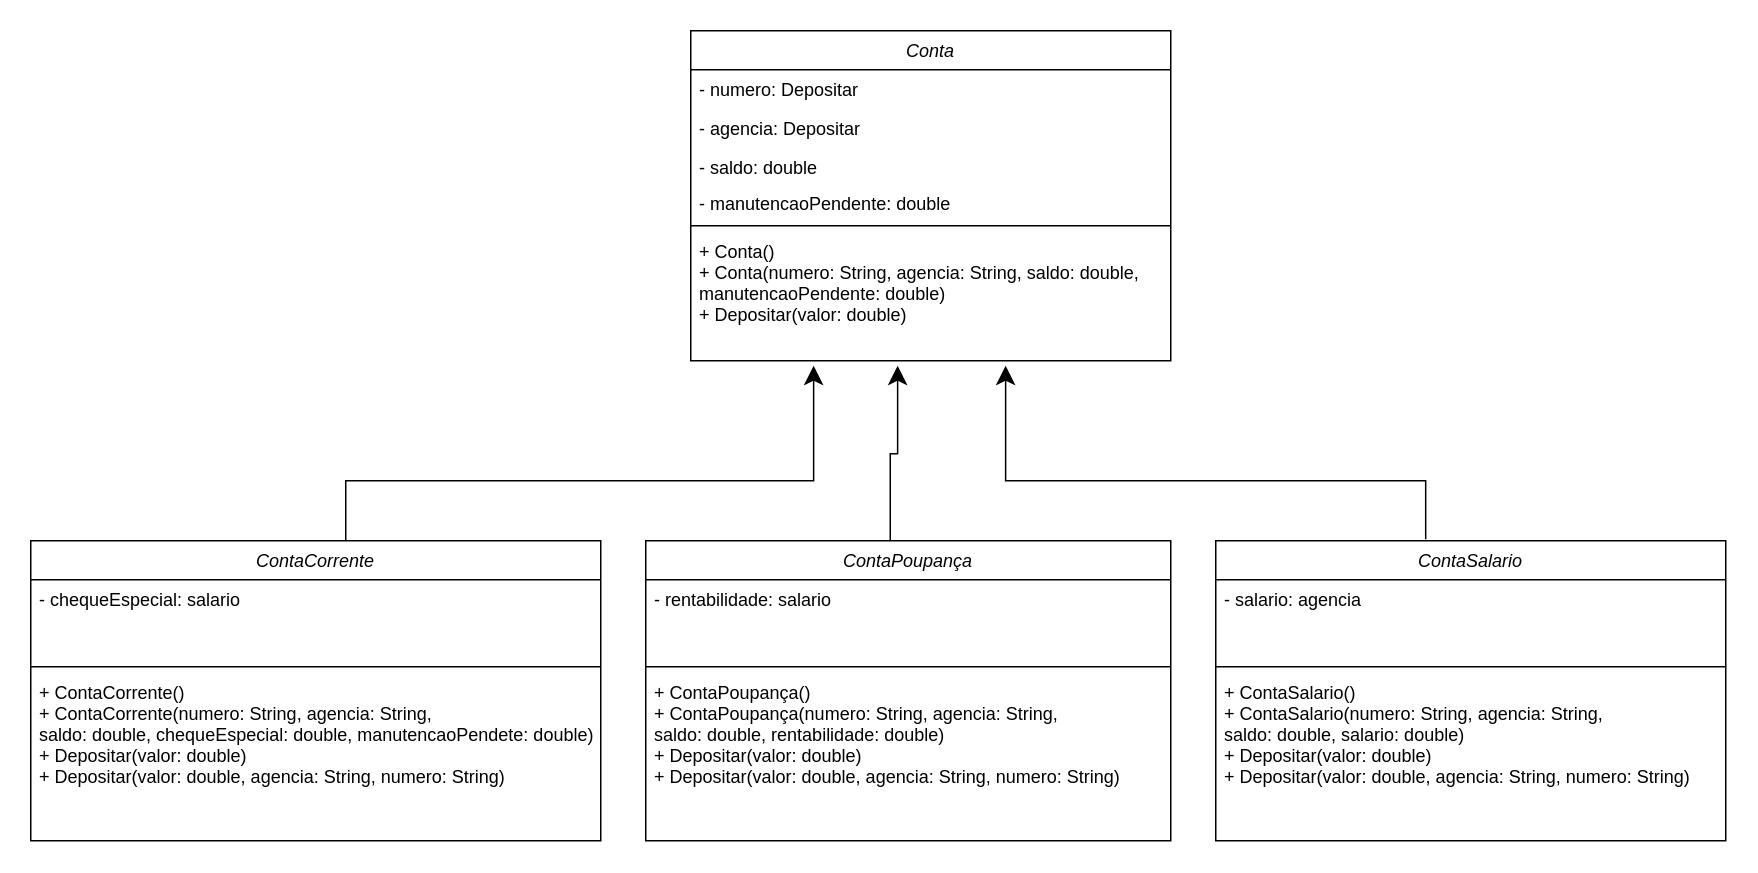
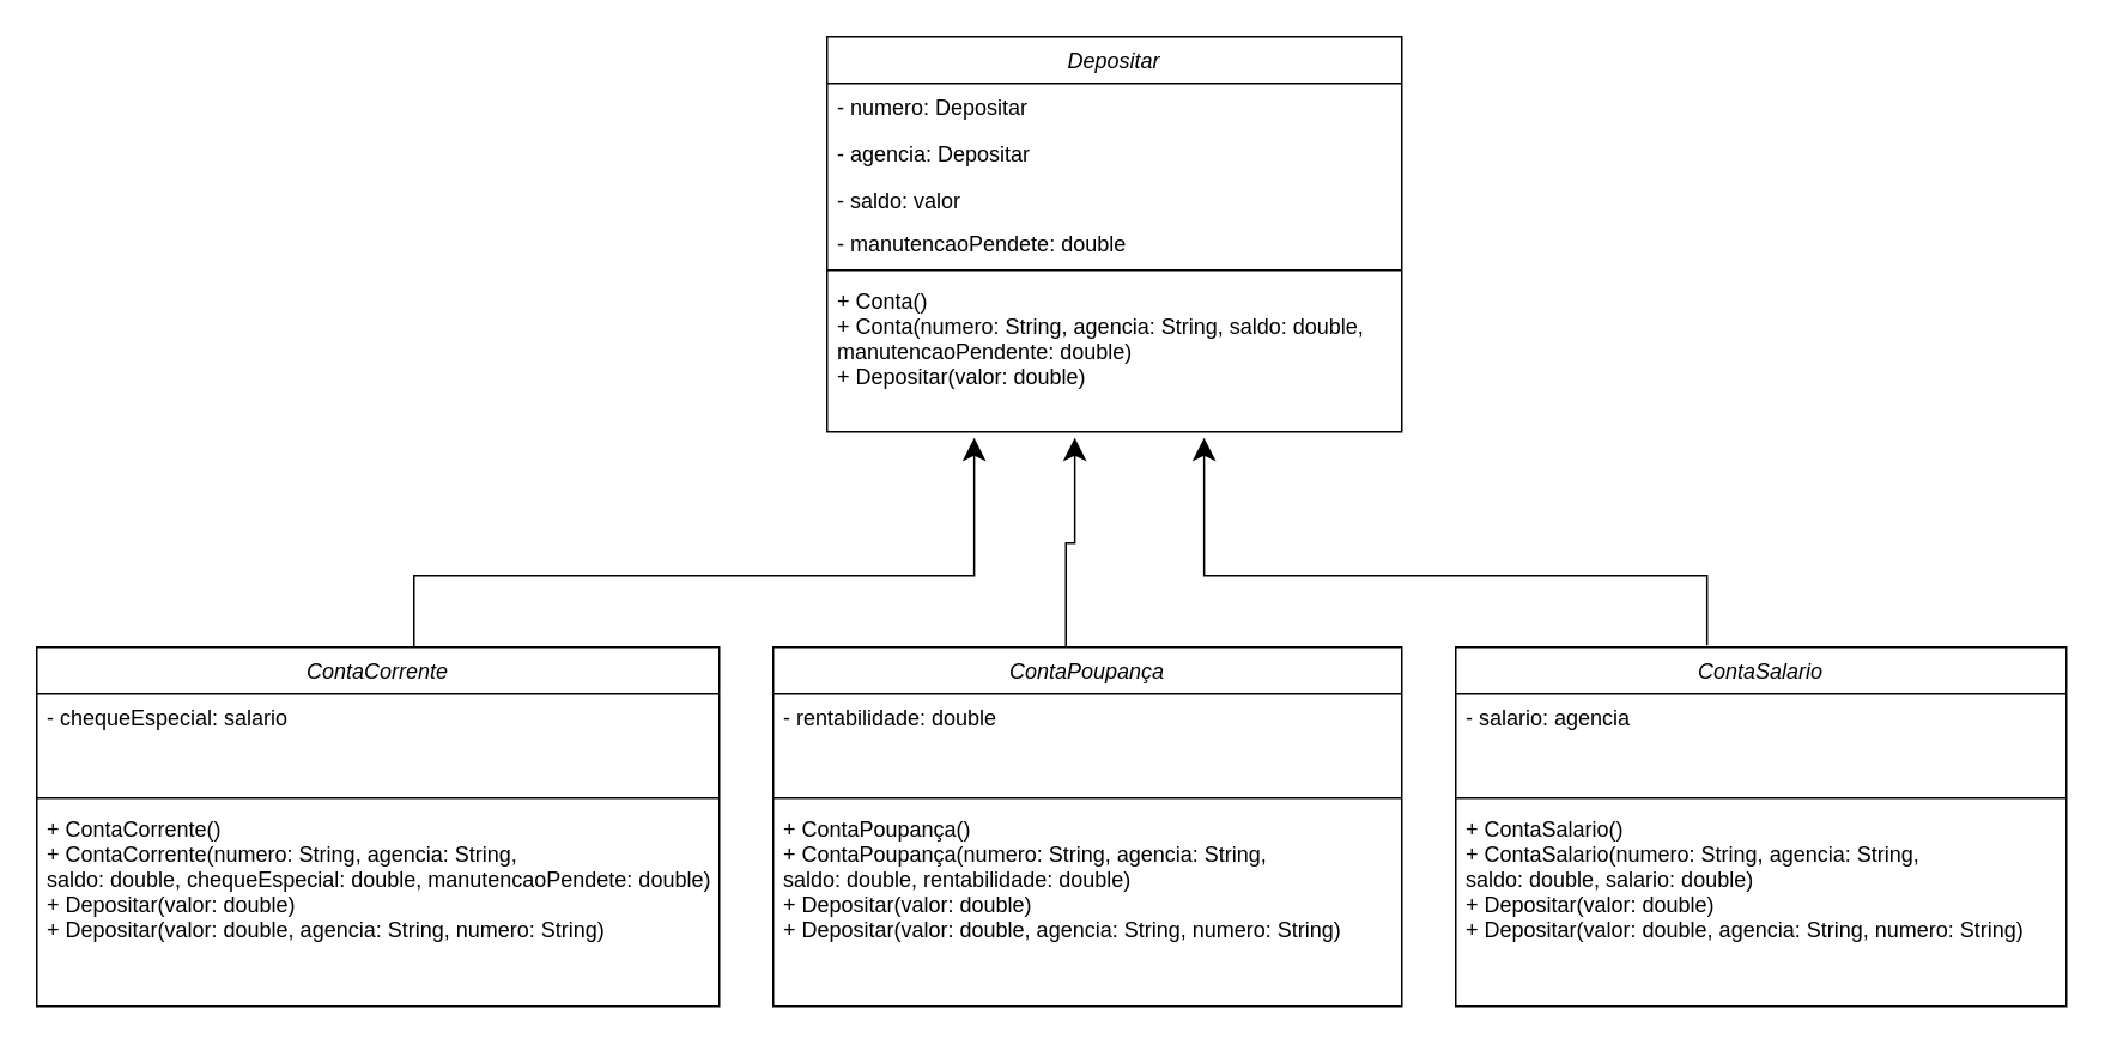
  <mxCell id="0" />
  <mxCell id="1" parent="0" />
- <mxCell id="2" value="Conta" style="swimlane;fontStyle=2;align=center;verticalAlign=top;childLayout=stackLayout;horizontal=1;startSize=26;horizontalStack=0;resizeParent=1;resizeLast=0;collapsible=1;marginBottom=0;rounded=0;shadow=0;strokeWidth=1;" parent="1" vertex="1"><mxGeometry x="460" y="20" width="320" height="220" as="geometry"><mxRectangle x="230" y="140" width="160" height="26" as="alternateBounds" /></mxGeometry></mxCell>
+ <mxCell id="2" value="Depositar" style="swimlane;fontStyle=2;align=center;verticalAlign=top;childLayout=stackLayout;horizontal=1;startSize=26;horizontalStack=0;resizeParent=1;resizeLast=0;collapsible=1;marginBottom=0;rounded=0;shadow=0;strokeWidth=1;" parent="1" vertex="1"><mxGeometry x="460" y="20" width="320" height="220" as="geometry"><mxRectangle x="230" y="140" width="160" height="26" as="alternateBounds" /></mxGeometry></mxCell>
  <mxCell id="3" value="- numero: Depositar" style="text;align=left;verticalAlign=top;spacingLeft=4;spacingRight=4;overflow=hidden;rotatable=0;points=[[0,0.5],[1,0.5]];portConstraint=eastwest;" parent="2" vertex="1"><mxGeometry y="26" width="320" height="26" as="geometry" /></mxCell>
  <mxCell id="4" value="- agencia: Depositar" style="text;align=left;verticalAlign=top;spacingLeft=4;spacingRight=4;overflow=hidden;rotatable=0;points=[[0,0.5],[1,0.5]];portConstraint=eastwest;rounded=0;shadow=0;html=0;" parent="2" vertex="1"><mxGeometry y="52" width="320" height="26" as="geometry" /></mxCell>
- <mxCell id="5" value="- saldo: double" style="text;align=left;verticalAlign=top;spacingLeft=4;spacingRight=4;overflow=hidden;rotatable=0;points=[[0,0.5],[1,0.5]];portConstraint=eastwest;rounded=0;shadow=0;html=0;" parent="2" vertex="1"><mxGeometry y="78" width="320" height="24" as="geometry" /></mxCell>
- <mxCell id="6" value="- manutencaoPendente: double" style="text;align=left;verticalAlign=top;spacingLeft=4;spacingRight=4;overflow=hidden;rotatable=0;points=[[0,0.5],[1,0.5]];portConstraint=eastwest;rounded=0;shadow=0;html=0;" parent="2" vertex="1"><mxGeometry y="102" width="320" height="24" as="geometry" /></mxCell>
+ <mxCell id="5" value="- saldo: valor" style="text;align=left;verticalAlign=top;spacingLeft=4;spacingRight=4;overflow=hidden;rotatable=0;points=[[0,0.5],[1,0.5]];portConstraint=eastwest;rounded=0;shadow=0;html=0;" parent="2" vertex="1"><mxGeometry y="78" width="320" height="24" as="geometry" /></mxCell>
+ <mxCell id="6" value="- manutencaoPendete: double" style="text;align=left;verticalAlign=top;spacingLeft=4;spacingRight=4;overflow=hidden;rotatable=0;points=[[0,0.5],[1,0.5]];portConstraint=eastwest;rounded=0;shadow=0;html=0;" parent="2" vertex="1"><mxGeometry y="102" width="320" height="24" as="geometry" /></mxCell>
  <mxCell id="7" value="" style="line;html=1;strokeWidth=1;align=left;verticalAlign=middle;spacingTop=-1;spacingLeft=3;spacingRight=3;rotatable=0;labelPosition=right;points=[];portConstraint=eastwest;" parent="2" vertex="1"><mxGeometry y="126" width="320" height="8" as="geometry" /></mxCell>
  <mxCell id="8" value="+ Conta()&#10;+ Conta(numero: String, agencia: String, saldo: double,&#10;manutencaoPendente: double)&#10;+ Depositar(valor: double)" style="text;align=left;verticalAlign=top;spacingLeft=4;spacingRight=4;overflow=hidden;rotatable=0;points=[[0,0.5],[1,0.5]];portConstraint=eastwest;" parent="2" vertex="1"><mxGeometry y="134" width="320" height="86" as="geometry" /></mxCell>
  <mxCell id="9" value="" style="endArrow=classic;endSize=10;endFill=1;shadow=0;strokeWidth=1;rounded=0;edgeStyle=elbowEdgeStyle;elbow=vertical;entryX=0.256;entryY=1.038;entryDx=0;entryDy=0;entryPerimeter=0;" parent="1" target="8" edge="1"><mxGeometry width="160" relative="1" as="geometry"><mxPoint x="230" y="360" as="sourcePoint" /><mxPoint x="390" y="203" as="targetPoint" /><Array as="points"><mxPoint x="390" y="320" /><mxPoint x="400" y="300" /></Array></mxGeometry></mxCell>
  <mxCell id="10" value="" style="endArrow=classic;endSize=10;endFill=1;shadow=0;strokeWidth=1;rounded=0;edgeStyle=elbowEdgeStyle;elbow=vertical;entryX=0.656;entryY=1.038;entryDx=0;entryDy=0;entryPerimeter=0;exitX=0.581;exitY=-0.007;exitDx=0;exitDy=0;exitPerimeter=0;" parent="1" target="8" edge="1"><mxGeometry width="160" relative="1" as="geometry"><mxPoint x="949.96" y="359.034" as="sourcePoint" /><mxPoint x="604" y="270" as="targetPoint" /><Array as="points"><mxPoint x="800" y="320" /><mxPoint x="620" y="300" /><mxPoint x="610" y="300" /><mxPoint x="610" y="300" /><mxPoint x="870" y="300" /></Array></mxGeometry></mxCell>
  <mxCell id="11" value="" style="endArrow=classic;endSize=10;endFill=1;shadow=0;strokeWidth=1;rounded=0;edgeStyle=elbowEdgeStyle;elbow=vertical;entryX=0.431;entryY=1.038;entryDx=0;entryDy=0;entryPerimeter=0;" parent="1" target="8" edge="1"><mxGeometry width="160" relative="1" as="geometry"><mxPoint x="593" y="360" as="sourcePoint" /><mxPoint x="580" y="269.998" as="targetPoint" /><Array as="points" /></mxGeometry></mxCell>
  <mxCell id="12" value="ContaCorrente" style="swimlane;fontStyle=2;align=center;verticalAlign=top;childLayout=stackLayout;horizontal=1;startSize=26;horizontalStack=0;resizeParent=1;resizeLast=0;collapsible=1;marginBottom=0;rounded=0;shadow=0;strokeWidth=1;" parent="1" vertex="1"><mxGeometry x="20" y="360" width="380" height="200" as="geometry"><mxRectangle x="230" y="140" width="160" height="26" as="alternateBounds" /></mxGeometry></mxCell>
  <mxCell id="13" value="- chequeEspecial: salario" style="text;align=left;verticalAlign=top;spacingLeft=4;spacingRight=4;overflow=hidden;rotatable=0;points=[[0,0.5],[1,0.5]];portConstraint=eastwest;" parent="12" vertex="1"><mxGeometry y="26" width="380" height="54" as="geometry" /></mxCell>
  <mxCell id="14" value="" style="line;html=1;strokeWidth=1;align=left;verticalAlign=middle;spacingTop=-1;spacingLeft=3;spacingRight=3;rotatable=0;labelPosition=right;points=[];portConstraint=eastwest;" parent="12" vertex="1"><mxGeometry y="80" width="380" height="8" as="geometry" /></mxCell>
  <mxCell id="15" value="+ ContaCorrente()&#10;+ ContaCorrente(numero: String, agencia: String, &#10;saldo: double, chequeEspecial: double, manutencaoPendete: double)&#10;+ Depositar(valor: double)&#10;+ Depositar(valor: double, agencia: String, numero: String)" style="text;align=left;verticalAlign=top;spacingLeft=4;spacingRight=4;overflow=hidden;rotatable=0;points=[[0,0.5],[1,0.5]];portConstraint=eastwest;" parent="12" vertex="1"><mxGeometry y="88" width="380" height="112" as="geometry" /></mxCell>
  <mxCell id="16" value="ContaPoupança" style="swimlane;fontStyle=2;align=center;verticalAlign=top;childLayout=stackLayout;horizontal=1;startSize=26;horizontalStack=0;resizeParent=1;resizeLast=0;collapsible=1;marginBottom=0;rounded=0;shadow=0;strokeWidth=1;" parent="1" vertex="1"><mxGeometry x="430" y="360" width="350" height="200" as="geometry"><mxRectangle x="230" y="140" width="160" height="26" as="alternateBounds" /></mxGeometry></mxCell>
- <mxCell id="17" value="- rentabilidade: salario" style="text;align=left;verticalAlign=top;spacingLeft=4;spacingRight=4;overflow=hidden;rotatable=0;points=[[0,0.5],[1,0.5]];portConstraint=eastwest;" parent="16" vertex="1"><mxGeometry y="26" width="350" height="54" as="geometry" /></mxCell>
+ <mxCell id="17" value="- rentabilidade: double" style="text;align=left;verticalAlign=top;spacingLeft=4;spacingRight=4;overflow=hidden;rotatable=0;points=[[0,0.5],[1,0.5]];portConstraint=eastwest;" parent="16" vertex="1"><mxGeometry y="26" width="350" height="54" as="geometry" /></mxCell>
  <mxCell id="18" value="" style="line;html=1;strokeWidth=1;align=left;verticalAlign=middle;spacingTop=-1;spacingLeft=3;spacingRight=3;rotatable=0;labelPosition=right;points=[];portConstraint=eastwest;" parent="16" vertex="1"><mxGeometry y="80" width="350" height="8" as="geometry" /></mxCell>
  <mxCell id="19" value="+ ContaPoupança()&#10;+ ContaPoupança(numero: String, agencia: String, &#10;saldo: double, rentabilidade: double)&#10;+ Depositar(valor: double)&#10;+ Depositar(valor: double, agencia: String, numero: String)" style="text;align=left;verticalAlign=top;spacingLeft=4;spacingRight=4;overflow=hidden;rotatable=0;points=[[0,0.5],[1,0.5]];portConstraint=eastwest;" parent="16" vertex="1"><mxGeometry y="88" width="350" height="112" as="geometry" /></mxCell>
  <mxCell id="20" value="ContaSalario" style="swimlane;fontStyle=2;align=center;verticalAlign=top;childLayout=stackLayout;horizontal=1;startSize=26;horizontalStack=0;resizeParent=1;resizeLast=0;collapsible=1;marginBottom=0;rounded=0;shadow=0;strokeWidth=1;" parent="1" vertex="1"><mxGeometry x="810" y="360" width="340" height="200" as="geometry"><mxRectangle x="230" y="140" width="160" height="26" as="alternateBounds" /></mxGeometry></mxCell>
  <mxCell id="21" value="- salario: agencia" style="text;align=left;verticalAlign=top;spacingLeft=4;spacingRight=4;overflow=hidden;rotatable=0;points=[[0,0.5],[1,0.5]];portConstraint=eastwest;" parent="20" vertex="1"><mxGeometry y="26" width="340" height="54" as="geometry" /></mxCell>
  <mxCell id="22" value="" style="line;html=1;strokeWidth=1;align=left;verticalAlign=middle;spacingTop=-1;spacingLeft=3;spacingRight=3;rotatable=0;labelPosition=right;points=[];portConstraint=eastwest;" parent="20" vertex="1"><mxGeometry y="80" width="340" height="8" as="geometry" /></mxCell>
  <mxCell id="23" value="+ ContaSalario()&#10;+ ContaSalario(numero: String, agencia: String, &#10;saldo: double, salario: double)&#10;+ Depositar(valor: double)&#10;+ Depositar(valor: double, agencia: String, numero: String)" style="text;align=left;verticalAlign=top;spacingLeft=4;spacingRight=4;overflow=hidden;rotatable=0;points=[[0,0.5],[1,0.5]];portConstraint=eastwest;" parent="20" vertex="1"><mxGeometry y="88" width="340" height="112" as="geometry" /></mxCell>
